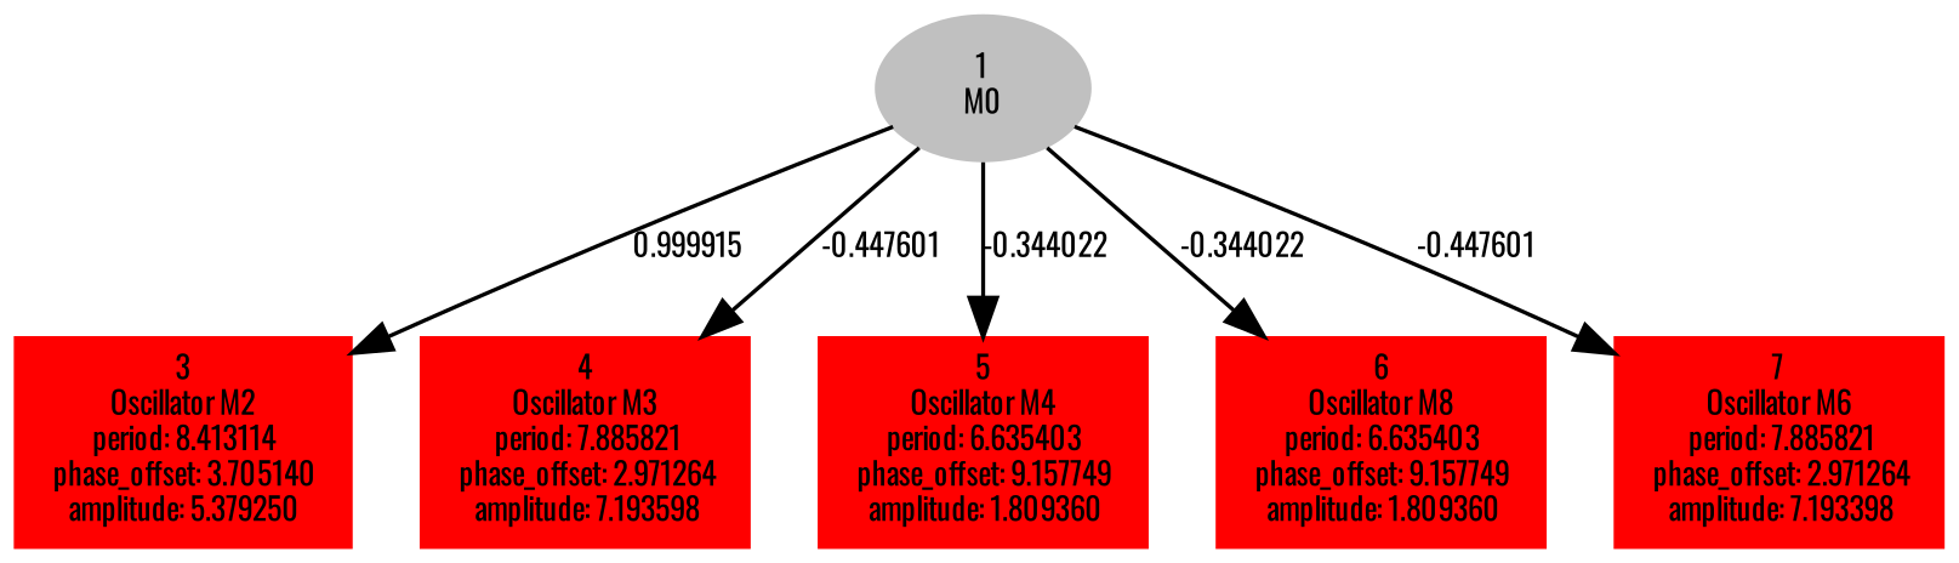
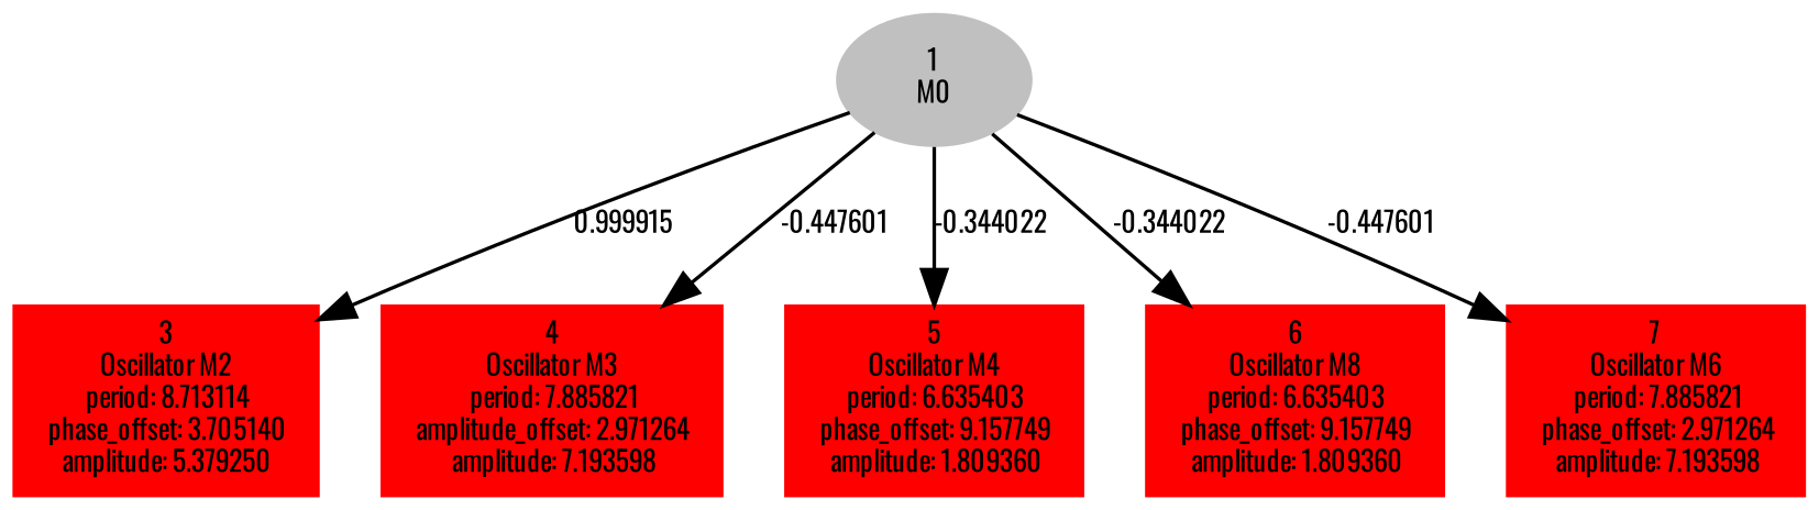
  digraph {
    fontname=Oswald
    forcelabels=true
    node [color=red fontname=Oswald fontsize=8 style=filled shape=box]
    edge [fontname=Oswald fontsize=8]
    n1 [color=grey label=<1<BR/>M0> shape=""]
-   n2 [label=<3<BR />Oscillator M2<BR /> period: 8.413114<BR /> phase_offset: 3.705140<BR /> amplitude: 5.379250>]
-   n3 [label=<4<BR />Oscillator M3<BR /> period: 7.885821<BR /> phase_offset: 2.971264<BR /> amplitude: 7.193598>]
+   n2 [label=<3<BR />Oscillator M2<BR /> period: 8.713114<BR /> phase_offset: 3.705140<BR /> amplitude: 5.379250>]
+   n3 [label=<4<BR />Oscillator M3<BR /> period: 7.885821<BR /> amplitude_offset: 2.971264<BR /> amplitude: 7.193598>]
    n4 [label=<5<BR />Oscillator M4<BR /> period: 6.635403<BR /> phase_offset: 9.157749<BR /> amplitude: 1.809360>]
    n5 [label=<6<BR />Oscillator M8<BR /> period: 6.635403<BR /> phase_offset: 9.157749<BR /> amplitude: 1.809360>]
-   n6 [label=<7<BR />Oscillator M6<BR /> period: 7.885821<BR /> phase_offset: 2.971264<BR /> amplitude: 7.193398>]
+   n6 [label=<7<BR />Oscillator M6<BR /> period: 7.885821<BR /> phase_offset: 2.971264<BR /> amplitude: 7.193598>]
    n1 -> n2 [label="0.999915 "]
    n1 -> n3 [label="-0.447601 "]
    n1 -> n4 [label="-0.344022 "]
    n1 -> n5 [label="-0.344022 "]
    n1 -> n6 [label="-0.447601 "]
  }
